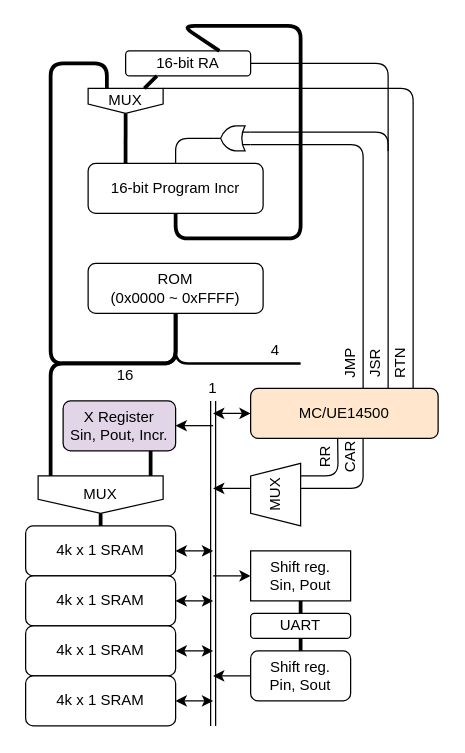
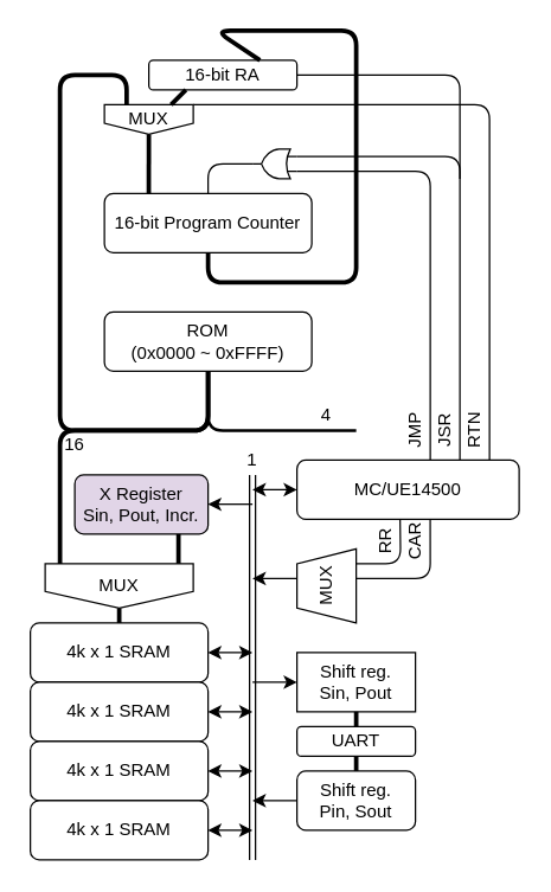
  <mxCell id="0" />
  <mxCell id="1" parent="0" />
  <mxCell id="2" value="ROM&lt;br&gt;(0x0000 ~ 0xFFFF)" style="rounded=1;whiteSpace=wrap;html=1;" parent="1" vertex="1"><mxGeometry x="70" y="210" width="140" height="40" as="geometry" /></mxCell>
  <mxCell id="3" value="" style="endArrow=none;html=1;strokeWidth=2;entryX=1;entryY=1;entryDx=0;entryDy=0;" parent="1" target="6" edge="1"><mxGeometry width="50" height="50" relative="1" as="geometry"><mxPoint x="140" y="270" as="sourcePoint" /><mxPoint x="140" y="310" as="targetPoint" /><Array as="points"><mxPoint x="140" y="290" /><mxPoint x="240" y="290" /></Array></mxGeometry></mxCell>
- <mxCell id="4" value="MC/UE14500" style="rounded=1;whiteSpace=wrap;html=1;fillColor=#ffe6cc;" parent="1" vertex="1"><mxGeometry x="200" y="310" width="150" height="40" as="geometry" /></mxCell>
+ <mxCell id="4" value="MC/UE14500" style="rounded=1;whiteSpace=wrap;html=1;" parent="1" vertex="1"><mxGeometry x="200" y="310" width="150" height="40" as="geometry" /></mxCell>
  <mxCell id="5" value="" style="endArrow=none;html=1;strokeWidth=3;entryX=0.5;entryY=1;entryDx=0;entryDy=0;" parent="1" target="2" edge="1"><mxGeometry width="50" height="50" relative="1" as="geometry"><mxPoint x="40" y="380" as="sourcePoint" /><mxPoint x="140" y="270" as="targetPoint" /><Array as="points"><mxPoint x="40" y="290" /><mxPoint x="140" y="290" /></Array></mxGeometry></mxCell>
  <mxCell id="6" value="4" style="text;html=1;strokeColor=none;fillColor=none;align=center;verticalAlign=middle;whiteSpace=wrap;rounded=0;" parent="1" vertex="1"><mxGeometry x="200" y="270" width="40" height="20" as="geometry" /></mxCell>
- <mxCell id="7" value="16" style="text;html=1;strokeColor=none;fillColor=none;align=center;verticalAlign=middle;whiteSpace=wrap;rounded=0;" parent="1" vertex="1"><mxGeometry x="80" y="290" width="40" height="20" as="geometry" /></mxCell>
+ <mxCell id="7" value="16" style="text;html=1;strokeColor=none;fillColor=none;align=center;verticalAlign=middle;whiteSpace=wrap;rounded=0;" parent="1" vertex="1"><mxGeometry x="30" y="290" width="40" height="20" as="geometry" /></mxCell>
  <mxCell id="8" value="4k x 1 SRAM" style="rounded=1;whiteSpace=wrap;html=1;" parent="1" vertex="1"><mxGeometry x="20" y="420" width="120" height="40" as="geometry" /></mxCell>
  <mxCell id="9" value="" style="shape=link;html=1;strokeWidth=1;" parent="1" edge="1"><mxGeometry width="50" height="50" relative="1" as="geometry"><mxPoint x="170" y="320" as="sourcePoint" /><mxPoint x="170" y="580" as="targetPoint" /></mxGeometry></mxCell>
  <mxCell id="10" value="1" style="text;html=1;strokeColor=none;fillColor=none;align=center;verticalAlign=middle;whiteSpace=wrap;rounded=0;" parent="1" vertex="1"><mxGeometry x="150" y="300" width="40" height="20" as="geometry" /></mxCell>
- <mxCell id="11" value="16-bit Program Incr" style="rounded=1;whiteSpace=wrap;html=1;" parent="1" vertex="1"><mxGeometry x="70" y="130" width="140" height="40" as="geometry" /></mxCell>
+ <mxCell id="11" value="16-bit Program Counter" style="rounded=1;whiteSpace=wrap;html=1;" parent="1" vertex="1"><mxGeometry x="70" y="130" width="140" height="40" as="geometry" /></mxCell>
  <mxCell id="12" value="JMP" style="text;html=1;strokeColor=none;fillColor=none;align=center;verticalAlign=middle;whiteSpace=wrap;rounded=0;rotation=-90;" parent="1" vertex="1"><mxGeometry x="260" y="280" width="40" height="20" as="geometry" /></mxCell>
  <mxCell id="13" value="MUX" style="shape=trapezoid;perimeter=trapezoidPerimeter;whiteSpace=wrap;html=1;rotation=-90;" parent="1" vertex="1"><mxGeometry x="195" y="375" width="50" height="40" as="geometry" /></mxCell>
  <mxCell id="14" value="" style="endArrow=none;html=1;strokeWidth=1;entryX=0.872;entryY=0.981;entryDx=0;entryDy=0;entryPerimeter=0;" parent="1" target="15" edge="1"><mxGeometry width="50" height="50" relative="1" as="geometry"><mxPoint x="240" y="380" as="sourcePoint" /><mxPoint x="260" y="330" as="targetPoint" /><Array as="points"><mxPoint x="270" y="380" /></Array></mxGeometry></mxCell>
  <mxCell id="15" value="RR" style="text;html=1;strokeColor=none;fillColor=none;align=center;verticalAlign=middle;whiteSpace=wrap;rounded=0;rotation=-90;" parent="1" vertex="1"><mxGeometry x="240" y="355" width="40" height="20" as="geometry" /></mxCell>
  <mxCell id="16" value="" style="endArrow=none;html=1;strokeWidth=1;entryX=0.874;entryY=0.998;entryDx=0;entryDy=0;entryPerimeter=0;" parent="1" target="21" edge="1"><mxGeometry width="50" height="50" relative="1" as="geometry"><mxPoint x="240" y="390" as="sourcePoint" /><mxPoint x="280" y="390" as="targetPoint" /><Array as="points"><mxPoint x="290" y="390" /></Array></mxGeometry></mxCell>
  <mxCell id="17" value="" style="endArrow=classic;html=1;strokeWidth=1;" parent="1" edge="1"><mxGeometry width="50" height="50" relative="1" as="geometry"><mxPoint x="200" y="390" as="sourcePoint" /><mxPoint x="170" y="390" as="targetPoint" /></mxGeometry></mxCell>
  <mxCell id="18" value="" style="endArrow=classic;startArrow=classic;html=1;strokeWidth=1;entryX=0;entryY=0.5;entryDx=0;entryDy=0;" parent="1" target="4" edge="1"><mxGeometry width="50" height="50" relative="1" as="geometry"><mxPoint x="170" y="330" as="sourcePoint" /><mxPoint x="300" y="360" as="targetPoint" /></mxGeometry></mxCell>
  <mxCell id="19" value="" style="endArrow=none;html=1;entryX=0;entryY=0.25;entryDx=0;entryDy=0;entryPerimeter=0;" parent="1" target="27" edge="1"><mxGeometry width="50" height="50" relative="1" as="geometry"><mxPoint x="290" y="310" as="sourcePoint" /><mxPoint x="160" y="150" as="targetPoint" /><Array as="points"><mxPoint x="290" y="115" /></Array></mxGeometry></mxCell>
  <mxCell id="20" value="" style="endArrow=classic;startArrow=classic;html=1;strokeWidth=1;entryX=0;entryY=0.5;entryDx=0;entryDy=0;" parent="1" edge="1"><mxGeometry width="50" height="50" relative="1" as="geometry"><mxPoint x="140" y="440" as="sourcePoint" /><mxPoint x="170" y="440" as="targetPoint" /></mxGeometry></mxCell>
  <mxCell id="21" value="CAR" style="text;html=1;strokeColor=none;fillColor=none;align=center;verticalAlign=middle;whiteSpace=wrap;rounded=0;rotation=-90;" parent="1" vertex="1"><mxGeometry x="260" y="355" width="40" height="20" as="geometry" /></mxCell>
  <mxCell id="22" value="MUX" style="shape=offPageConnector;whiteSpace=wrap;html=1;" parent="1" vertex="1"><mxGeometry x="70" y="70" width="60" height="20" as="geometry" /></mxCell>
  <mxCell id="23" value="16-bit RA" style="rounded=1;whiteSpace=wrap;html=1;" parent="1" vertex="1"><mxGeometry x="100" y="40" width="100" height="20" as="geometry" /></mxCell>
  <mxCell id="24" value="" style="endArrow=none;html=1;rounded=1;strokeWidth=3;entryX=0.25;entryY=1;entryDx=0;entryDy=0;exitX=0.75;exitY=0;exitDx=0;exitDy=0;" parent="1" source="22" target="23" edge="1"><mxGeometry width="50" height="50" relative="1" as="geometry"><mxPoint x="180" y="90" as="sourcePoint" /><mxPoint x="230" y="40" as="targetPoint" /></mxGeometry></mxCell>
  <mxCell id="25" value="" style="endArrow=none;html=1;rounded=1;strokeWidth=3;exitX=0.5;exitY=1;exitDx=0;exitDy=0;entryX=0.214;entryY=0;entryDx=0;entryDy=0;entryPerimeter=0;" parent="1" source="22" target="11" edge="1"><mxGeometry width="50" height="50" relative="1" as="geometry"><mxPoint x="180" y="90" as="sourcePoint" /><mxPoint x="230" y="40" as="targetPoint" /></mxGeometry></mxCell>
  <mxCell id="26" value="" style="endArrow=none;html=1;rounded=1;strokeWidth=3;exitX=0.75;exitY=0;exitDx=0;exitDy=0;" parent="1" source="23" edge="1"><mxGeometry width="50" height="50" relative="1" as="geometry"><mxPoint x="200" y="120" as="sourcePoint" /><mxPoint x="140" y="170" as="targetPoint" /><Array as="points"><mxPoint x="145" y="20" /><mxPoint x="240" y="20" /><mxPoint x="240" y="190" /><mxPoint x="140" y="190" /></Array></mxGeometry></mxCell>
  <mxCell id="27" value="" style="verticalLabelPosition=bottom;shadow=0;dashed=0;align=center;html=1;verticalAlign=top;shape=mxgraph.electrical.logic_gates.logic_gate;operation=or;rotation=-180;" parent="1" vertex="1"><mxGeometry x="170" y="100" width="30" height="20" as="geometry" /></mxCell>
  <mxCell id="28" value="" style="endArrow=none;html=1;rounded=1;strokeWidth=1;entryX=1;entryY=0.5;entryDx=0;entryDy=0;entryPerimeter=0;" parent="1" source="11" target="27" edge="1"><mxGeometry width="50" height="50" relative="1" as="geometry"><mxPoint x="180" y="140" as="sourcePoint" /><mxPoint x="230" y="90" as="targetPoint" /><Array as="points"><mxPoint x="140" y="110" /></Array></mxGeometry></mxCell>
  <mxCell id="29" value="JSR" style="text;html=1;strokeColor=none;fillColor=none;align=center;verticalAlign=middle;whiteSpace=wrap;rounded=0;rotation=-90;" parent="1" vertex="1"><mxGeometry x="280" y="280" width="40" height="20" as="geometry" /></mxCell>
  <mxCell id="30" value="" style="endArrow=none;html=1;rounded=1;strokeWidth=1;entryX=0;entryY=0.75;entryDx=0;entryDy=0;entryPerimeter=0;" parent="1" target="27" edge="1"><mxGeometry width="50" height="50" relative="1" as="geometry"><mxPoint x="310" y="310" as="sourcePoint" /><mxPoint x="210" y="100" as="targetPoint" /><Array as="points"><mxPoint x="310" y="105" /></Array></mxGeometry></mxCell>
  <mxCell id="31" value="" style="endArrow=none;html=1;rounded=1;strokeWidth=1;exitX=1;exitY=0.5;exitDx=0;exitDy=0;" parent="1" source="23" edge="1"><mxGeometry width="50" height="50" relative="1" as="geometry"><mxPoint x="200" y="100" as="sourcePoint" /><mxPoint x="310" y="120" as="targetPoint" /><Array as="points"><mxPoint x="310" y="50" /></Array></mxGeometry></mxCell>
  <mxCell id="32" value="" style="endArrow=none;html=1;rounded=1;strokeWidth=1;exitX=1;exitY=0;exitDx=0;exitDy=0;" parent="1" source="22" edge="1"><mxGeometry width="50" height="50" relative="1" as="geometry"><mxPoint x="210" y="180" as="sourcePoint" /><mxPoint x="330" y="310" as="targetPoint" /><Array as="points"><mxPoint x="330" y="70" /></Array></mxGeometry></mxCell>
  <mxCell id="33" value="RTN" style="text;html=1;strokeColor=none;fillColor=none;align=center;verticalAlign=middle;whiteSpace=wrap;rounded=0;rotation=-90;" parent="1" vertex="1"><mxGeometry x="300" y="280" width="40" height="20" as="geometry" /></mxCell>
  <mxCell id="34" value="" style="endArrow=none;html=1;rounded=1;strokeWidth=3;entryX=0.25;entryY=0;entryDx=0;entryDy=0;exitX=0.5;exitY=1;exitDx=0;exitDy=0;" parent="1" source="2" target="22" edge="1"><mxGeometry width="50" height="50" relative="1" as="geometry"><mxPoint x="140" y="180" as="sourcePoint" /><mxPoint x="190" y="130" as="targetPoint" /><Array as="points"><mxPoint x="140" y="290" /><mxPoint x="40" y="290" /><mxPoint x="40" y="50" /><mxPoint x="85" y="50" /></Array></mxGeometry></mxCell>
  <mxCell id="35" value="4k x 1 SRAM" style="rounded=1;whiteSpace=wrap;html=1;" parent="1" vertex="1"><mxGeometry x="20" y="460" width="120" height="40" as="geometry" /></mxCell>
  <mxCell id="36" value="" style="endArrow=classic;startArrow=classic;html=1;strokeWidth=1;entryX=0;entryY=0.5;entryDx=0;entryDy=0;" parent="1" edge="1"><mxGeometry width="50" height="50" relative="1" as="geometry"><mxPoint x="140" y="480" as="sourcePoint" /><mxPoint x="170" y="480" as="targetPoint" /></mxGeometry></mxCell>
  <mxCell id="37" value="4k x 1 SRAM" style="rounded=1;whiteSpace=wrap;html=1;" parent="1" vertex="1"><mxGeometry x="20" y="500" width="120" height="40" as="geometry" /></mxCell>
  <mxCell id="38" value="" style="endArrow=classic;startArrow=classic;html=1;strokeWidth=1;entryX=0;entryY=0.5;entryDx=0;entryDy=0;" parent="1" edge="1"><mxGeometry width="50" height="50" relative="1" as="geometry"><mxPoint x="140" y="520" as="sourcePoint" /><mxPoint x="170" y="520" as="targetPoint" /></mxGeometry></mxCell>
  <mxCell id="39" value="4k x 1 SRAM" style="rounded=1;whiteSpace=wrap;html=1;" parent="1" vertex="1"><mxGeometry x="20" y="540" width="120" height="40" as="geometry" /></mxCell>
  <mxCell id="40" value="" style="endArrow=classic;startArrow=classic;html=1;strokeWidth=1;entryX=0;entryY=0.5;entryDx=0;entryDy=0;" parent="1" edge="1"><mxGeometry width="50" height="50" relative="1" as="geometry"><mxPoint x="140" y="560" as="sourcePoint" /><mxPoint x="170" y="560" as="targetPoint" /></mxGeometry></mxCell>
  <mxCell id="41" value="X Register&lt;br&gt;Sin, Pout, Incr." style="rounded=1;whiteSpace=wrap;html=1;fillColor=#e1d5e7;" parent="1" vertex="1"><mxGeometry x="50" y="320" width="90" height="40" as="geometry" /></mxCell>
  <mxCell id="42" value="" style="endArrow=classic;html=1;strokeWidth=1;" parent="1" edge="1"><mxGeometry width="50" height="50" relative="1" as="geometry"><mxPoint x="170" y="339.83" as="sourcePoint" /><mxPoint x="140" y="339.83" as="targetPoint" /></mxGeometry></mxCell>
  <mxCell id="43" value="MUX" style="shape=offPageConnector;whiteSpace=wrap;html=1;" parent="1" vertex="1"><mxGeometry x="30" y="380" width="100" height="30" as="geometry" /></mxCell>
  <mxCell id="44" value="" style="endArrow=none;html=1;rounded=0;entryX=0.5;entryY=1;entryDx=0;entryDy=0;strokeWidth=3;" parent="1" source="8" target="43" edge="1"><mxGeometry width="50" height="50" relative="1" as="geometry"><mxPoint x="130" y="440" as="sourcePoint" /><mxPoint x="180" y="390" as="targetPoint" /></mxGeometry></mxCell>
  <mxCell id="45" value="" style="endArrow=none;html=1;rounded=0;strokeWidth=3;" parent="1" edge="1"><mxGeometry width="50" height="50" relative="1" as="geometry"><mxPoint x="120" y="380" as="sourcePoint" /><mxPoint x="120" y="360" as="targetPoint" /></mxGeometry></mxCell>
  <mxCell id="46" value="Shift reg.&lt;br&gt;Sin, Pout" style="whiteSpace=wrap;html=1;rounded=0;" vertex="1" parent="1"><mxGeometry x="200" y="440" width="80" height="40" as="geometry" /></mxCell>
  <mxCell id="47" value="Shift reg.&lt;br&gt;Pin, Sout" style="rounded=1;whiteSpace=wrap;html=1;" vertex="1" parent="1"><mxGeometry x="200" y="520" width="80" height="40" as="geometry" /></mxCell>
  <mxCell id="48" value="UART" style="rounded=1;whiteSpace=wrap;html=1;" vertex="1" parent="1"><mxGeometry x="200" y="490" width="80" height="20" as="geometry" /></mxCell>
  <mxCell id="49" value="" style="endArrow=none;html=1;strokeWidth=3;entryX=0.5;entryY=1;entryDx=0;entryDy=0;exitX=0.5;exitY=0;exitDx=0;exitDy=0;" edge="1" parent="1" source="48" target="46"><mxGeometry width="50" height="50" relative="1" as="geometry"><mxPoint x="340" y="490" as="sourcePoint" /><mxPoint x="390" y="440" as="targetPoint" /></mxGeometry></mxCell>
  <mxCell id="50" value="" style="endArrow=classic;html=1;strokeWidth=1;entryX=0;entryY=0.5;entryDx=0;entryDy=0;" edge="1" parent="1" target="46"><mxGeometry width="50" height="50" relative="1" as="geometry"><mxPoint x="170" y="460" as="sourcePoint" /><mxPoint x="300" y="370" as="targetPoint" /></mxGeometry></mxCell>
  <mxCell id="51" value="" style="endArrow=classic;html=1;strokeWidth=1;" edge="1" parent="1" source="47"><mxGeometry width="50" height="50" relative="1" as="geometry"><mxPoint x="250" y="420" as="sourcePoint" /><mxPoint x="170" y="540" as="targetPoint" /></mxGeometry></mxCell>
  <mxCell id="52" value="" style="endArrow=none;html=1;strokeWidth=3;entryX=0.5;entryY=0;entryDx=0;entryDy=0;" edge="1" parent="1" target="47"><mxGeometry width="50" height="50" relative="1" as="geometry"><mxPoint x="240" y="510" as="sourcePoint" /><mxPoint x="300" y="370" as="targetPoint" /></mxGeometry></mxCell>
